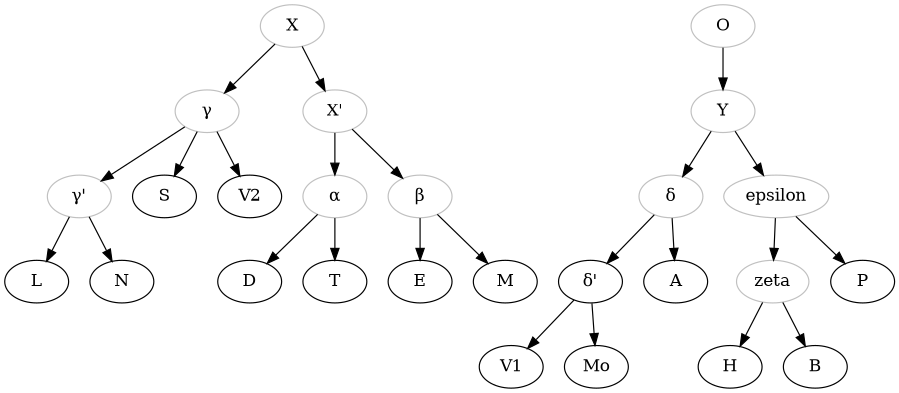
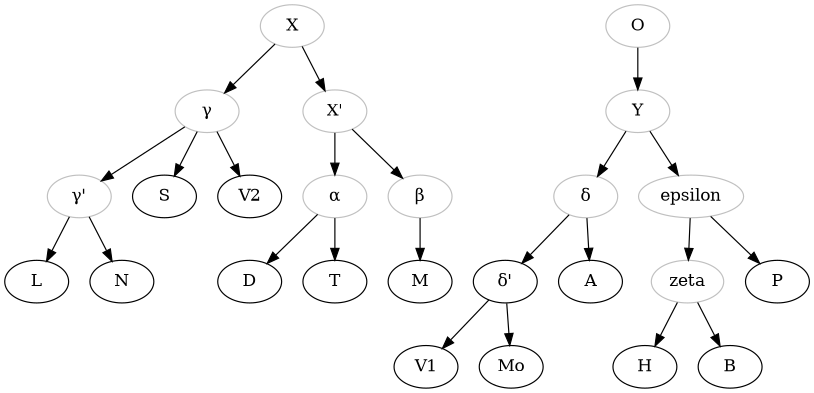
  digraph {
    n1 [color=grey label="α"]
    D
    T
    n4 [color=grey label="β"]
-   E
    M
    n7 [color=grey label="δ"]
    n8 [color=black label="δ'"]
    A
    V1
    Mo
    epsilon [color=grey]
    zeta [color=grey]
    P
    H
    B
    n17 [color=grey label="γ"]
    n18 [color=grey label="γ'"]
    S
    V2
    L
    N
    O [color=grey]
    Y [color=grey]
    X [color=grey]
    n26 [color=grey label="X'"]
    n1 -> D
    n1 -> T
-   n4 -> E
    n4 -> M
    n7 -> n8
    n7 -> A
    n8 -> V1
    n8 -> Mo
    epsilon -> zeta
    epsilon -> P
    zeta -> H
    zeta -> B
    n17 -> n18
    n17 -> S
    n17 -> V2
    n18 -> L
    n18 -> N
    O -> Y
    Y -> n7
    Y -> epsilon
    X -> n17
    X -> n26
    n26 -> n1
    n26 -> n4
  }
